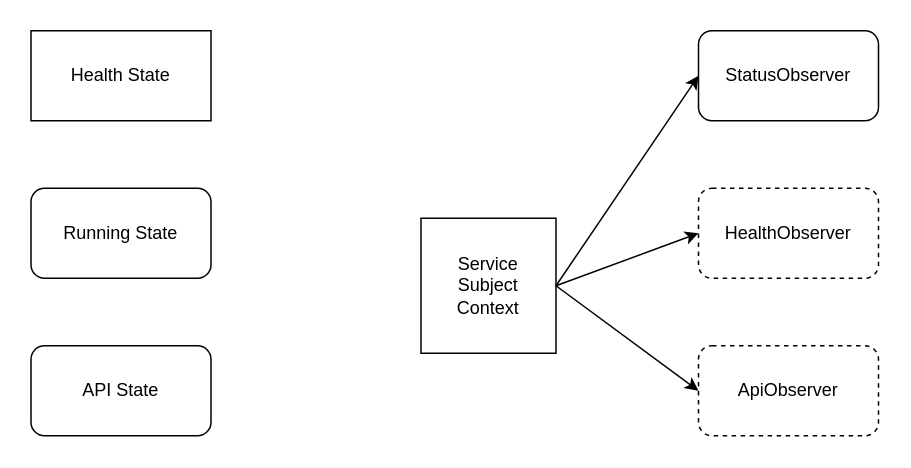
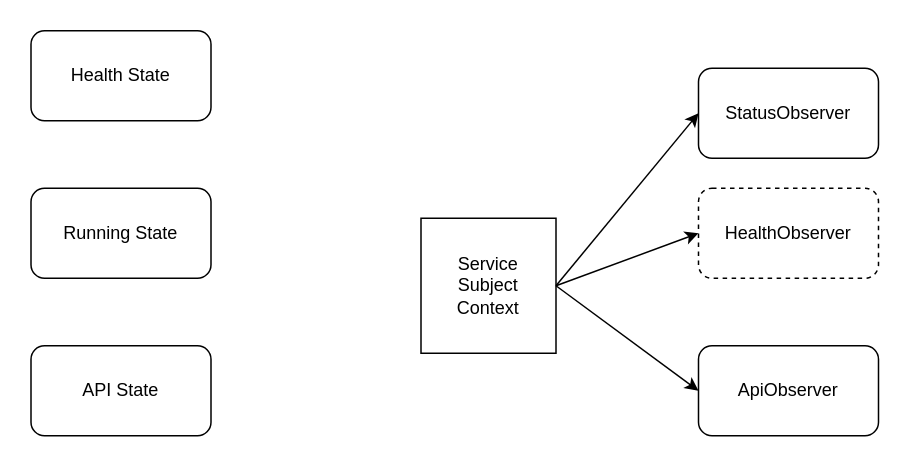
  <mxCell id="0" />
  <mxCell id="1" parent="0" />
  <mxCell id="2" value="Service&lt;br&gt;Subject&lt;br&gt;Context" style="whiteSpace=wrap;html=1;aspect=fixed;" vertex="1" parent="1"><mxGeometry x="280" y="145" width="90" height="90" as="geometry" /></mxCell>
  <mxCell id="3" value="" style="endArrow=classic;html=1;rounded=0;exitX=1;exitY=0.5;exitDx=0;exitDy=0;entryX=0;entryY=0.5;entryDx=0;entryDy=0;" edge="1" parent="1" source="2" target="4"><mxGeometry width="50" height="50" relative="1" as="geometry"><mxPoint x="450" y="50" as="sourcePoint" /><mxPoint x="500" y="0" as="targetPoint" /></mxGeometry></mxCell>
- <mxCell id="4" value="StatusObserver" style="rounded=1;whiteSpace=wrap;html=1;" vertex="1" parent="1"><mxGeometry x="465" y="20" width="120" height="60" as="geometry" /></mxCell>
+ <mxCell id="4" value="StatusObserver" style="rounded=1;whiteSpace=wrap;html=1;" vertex="1" parent="1"><mxGeometry x="465" y="45" width="120" height="60" as="geometry" /></mxCell>
  <mxCell id="5" value="HealthObserver" style="rounded=1;whiteSpace=wrap;html=1;dashed=1;" vertex="1" parent="1"><mxGeometry x="465" y="125" width="120" height="60" as="geometry" /></mxCell>
  <mxCell id="6" value="" style="endArrow=classic;html=1;rounded=0;exitX=1;exitY=0.5;exitDx=0;exitDy=0;entryX=0;entryY=0.5;entryDx=0;entryDy=0;" edge="1" parent="1" source="2" target="5"><mxGeometry width="50" height="50" relative="1" as="geometry"><mxPoint x="300" y="180" as="sourcePoint" /><mxPoint x="350" y="130" as="targetPoint" /></mxGeometry></mxCell>
- <mxCell id="7" value="ApiObserver" style="rounded=1;whiteSpace=wrap;html=1;dashed=1;" vertex="1" parent="1"><mxGeometry x="465" y="230" width="120" height="60" as="geometry" /></mxCell>
+ <mxCell id="7" value="ApiObserver" style="rounded=1;whiteSpace=wrap;html=1;" vertex="1" parent="1"><mxGeometry x="465" y="230" width="120" height="60" as="geometry" /></mxCell>
  <mxCell id="8" value="" style="endArrow=classic;html=1;rounded=0;exitX=1;exitY=0.5;exitDx=0;exitDy=0;entryX=0;entryY=0.5;entryDx=0;entryDy=0;" edge="1" parent="1" source="2" target="7"><mxGeometry width="50" height="50" relative="1" as="geometry"><mxPoint x="545" y="200" as="sourcePoint" /><mxPoint x="595" y="150" as="targetPoint" /></mxGeometry></mxCell>
- <mxCell id="9" value="Health State" style="whiteSpace=wrap;html=1;rounded=0;" vertex="1" parent="1"><mxGeometry x="20" y="20" width="120" height="60" as="geometry" /></mxCell>
+ <mxCell id="9" value="Health State" style="rounded=1;whiteSpace=wrap;html=1;" vertex="1" parent="1"><mxGeometry x="20" y="20" width="120" height="60" as="geometry" /></mxCell>
  <mxCell id="10" value="Running State" style="rounded=1;whiteSpace=wrap;html=1;" vertex="1" parent="1"><mxGeometry x="20" y="125" width="120" height="60" as="geometry" /></mxCell>
  <mxCell id="11" value="API State" style="rounded=1;whiteSpace=wrap;html=1;" vertex="1" parent="1"><mxGeometry x="20" y="230" width="120" height="60" as="geometry" /></mxCell>
